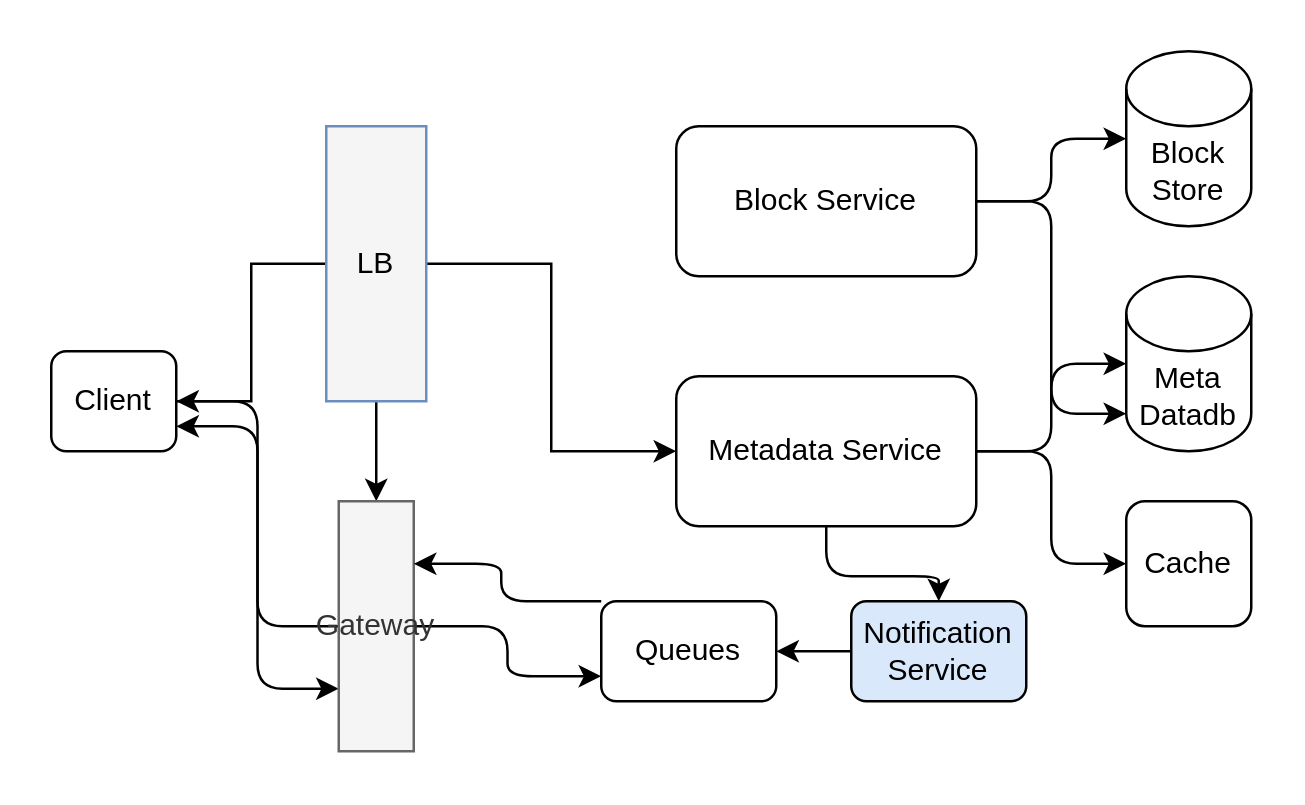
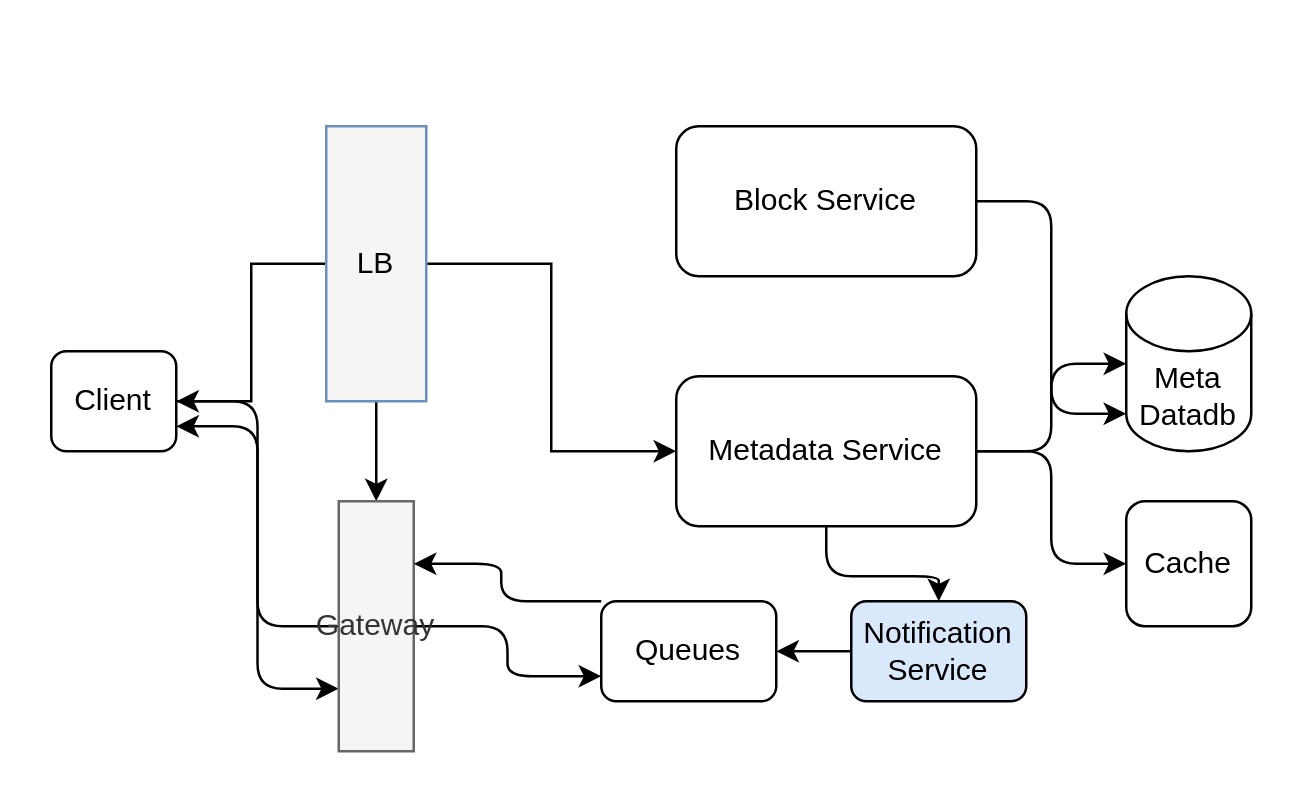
  <mxCell id="0" />
  <mxCell id="1" parent="0" />
  <mxCell id="2" style="edgeStyle=orthogonalEdgeStyle;rounded=1;orthogonalLoop=1;jettySize=auto;html=1;entryX=0;entryY=0.75;entryDx=0;entryDy=0;" edge="1" parent="1" source="3" target="22"><mxGeometry relative="1" as="geometry" /></mxCell>
  <mxCell id="3" value="Client" style="rounded=1;whiteSpace=wrap;html=1;" parent="1" vertex="1"><mxGeometry x="20" y="140" width="50" height="40" as="geometry" /></mxCell>
  <mxCell id="4" style="edgeStyle=orthogonalEdgeStyle;rounded=0;orthogonalLoop=1;jettySize=auto;html=1;entryX=1;entryY=0.5;entryDx=0;entryDy=0;" parent="1" source="7" target="3" edge="1"><mxGeometry relative="1" as="geometry" /></mxCell>
  <mxCell id="5" style="edgeStyle=orthogonalEdgeStyle;rounded=0;orthogonalLoop=1;jettySize=auto;html=1;" parent="1" source="7" target="14" edge="1"><mxGeometry relative="1" as="geometry" /></mxCell>
  <mxCell id="6" style="edgeStyle=orthogonalEdgeStyle;rounded=0;orthogonalLoop=1;jettySize=auto;html=1;" parent="1" source="7" target="22" edge="1"><mxGeometry relative="1" as="geometry" /></mxCell>
  <mxCell id="7" value="LB" style="rounded=0;whiteSpace=wrap;html=1;fillColor=#f5f5f5;strokeColor=#6c8ebf;" parent="1" vertex="1"><mxGeometry x="130" y="50" width="40" height="110" as="geometry" /></mxCell>
- <mxCell id="8" style="edgeStyle=orthogonalEdgeStyle;rounded=1;orthogonalLoop=1;jettySize=auto;html=1;" parent="1" source="10" target="17" edge="1"><mxGeometry relative="1" as="geometry" /></mxCell>
  <mxCell id="9" style="edgeStyle=orthogonalEdgeStyle;rounded=1;orthogonalLoop=1;jettySize=auto;html=1;entryX=0;entryY=1;entryDx=0;entryDy=-15;entryPerimeter=0;" edge="1" parent="1" source="10" target="18"><mxGeometry relative="1" as="geometry" /></mxCell>
  <mxCell id="10" value="Block Service" style="rounded=1;whiteSpace=wrap;html=1;" parent="1" vertex="1"><mxGeometry x="270" y="50" width="120" height="60" as="geometry" /></mxCell>
  <mxCell id="11" style="edgeStyle=orthogonalEdgeStyle;rounded=1;orthogonalLoop=1;jettySize=auto;html=1;entryX=0;entryY=0.5;entryDx=0;entryDy=0;entryPerimeter=0;" parent="1" source="14" target="18" edge="1"><mxGeometry relative="1" as="geometry" /></mxCell>
  <mxCell id="12" style="edgeStyle=orthogonalEdgeStyle;rounded=1;orthogonalLoop=1;jettySize=auto;html=1;entryX=0;entryY=0.5;entryDx=0;entryDy=0;" parent="1" source="14" target="19" edge="1"><mxGeometry relative="1" as="geometry" /></mxCell>
  <mxCell id="13" style="edgeStyle=orthogonalEdgeStyle;rounded=1;orthogonalLoop=1;jettySize=auto;html=1;" parent="1" source="14" target="16" edge="1"><mxGeometry relative="1" as="geometry" /></mxCell>
  <mxCell id="14" value="Metadata Service" style="rounded=1;whiteSpace=wrap;html=1;" parent="1" vertex="1"><mxGeometry x="270" y="150" width="120" height="60" as="geometry" /></mxCell>
  <mxCell id="15" style="edgeStyle=orthogonalEdgeStyle;rounded=1;orthogonalLoop=1;jettySize=auto;html=1;entryX=1;entryY=0.5;entryDx=0;entryDy=0;" edge="1" parent="1" source="16" target="24"><mxGeometry relative="1" as="geometry" /></mxCell>
  <mxCell id="16" value="Notification&lt;br&gt;Service" style="rounded=1;whiteSpace=wrap;html=1;fillColor=#dae8fc;" parent="1" vertex="1"><mxGeometry x="340" y="240" width="70" height="40" as="geometry" /></mxCell>
- <mxCell id="17" value="Block&lt;br&gt;Store" style="shape=cylinder3;whiteSpace=wrap;html=1;boundedLbl=1;backgroundOutline=1;size=15;" parent="1" vertex="1"><mxGeometry x="450" y="20" width="50" height="70" as="geometry" /></mxCell>
  <mxCell id="18" value="Meta&lt;br&gt;Datadb" style="shape=cylinder3;whiteSpace=wrap;html=1;boundedLbl=1;backgroundOutline=1;size=15;" parent="1" vertex="1"><mxGeometry x="450" y="110" width="50" height="70" as="geometry" /></mxCell>
  <mxCell id="19" value="Cache" style="rounded=1;whiteSpace=wrap;html=1;" parent="1" vertex="1"><mxGeometry x="450" y="200" width="50" height="50" as="geometry" /></mxCell>
  <mxCell id="20" style="edgeStyle=orthogonalEdgeStyle;rounded=1;orthogonalLoop=1;jettySize=auto;html=1;entryX=1;entryY=0.75;entryDx=0;entryDy=0;" parent="1" source="22" target="3" edge="1"><mxGeometry relative="1" as="geometry" /></mxCell>
  <mxCell id="21" style="edgeStyle=orthogonalEdgeStyle;rounded=1;orthogonalLoop=1;jettySize=auto;html=1;entryX=0;entryY=0.75;entryDx=0;entryDy=0;" edge="1" parent="1" source="22" target="24"><mxGeometry relative="1" as="geometry" /></mxCell>
  <mxCell id="22" value="Gateway&lt;br&gt;" style="rounded=0;whiteSpace=wrap;html=1;fillColor=#f5f5f5;fontColor=#333333;strokeColor=#666666;" parent="1" vertex="1"><mxGeometry x="135" y="200" width="30" height="100" as="geometry" /></mxCell>
  <mxCell id="23" style="edgeStyle=orthogonalEdgeStyle;rounded=1;orthogonalLoop=1;jettySize=auto;html=1;entryX=1;entryY=0.25;entryDx=0;entryDy=0;" edge="1" parent="1" source="24" target="22"><mxGeometry relative="1" as="geometry"><Array as="points"><mxPoint x="200" y="240" /><mxPoint x="200" y="225" /></Array></mxGeometry></mxCell>
  <mxCell id="24" value="Queues" style="rounded=1;whiteSpace=wrap;html=1;" vertex="1" parent="1"><mxGeometry x="240" y="240" width="70" height="40" as="geometry" /></mxCell>
